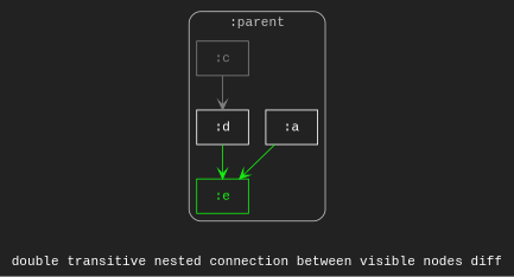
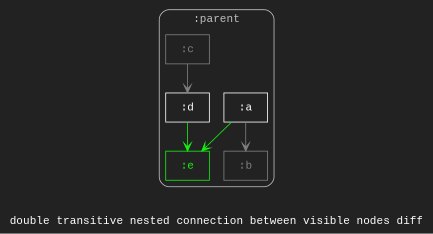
  digraph {
    bgcolor="#222222"
    fontcolor="#ffffff"
    fontname="Courier New"
    label="double transitive nested connection between visible nodes diff"
    node [color="#ffffff" fontcolor="#ffffff" fontname="Courier New" shape=rectangle]
    edge [arrowhead=vee color="#7f7f7f"]
    n1 [label=":a"]
+   n2 [color="#7f7f7f" fontcolor="#7f7f7f" label=":b"]
    n3 [color="#7f7f7f" fontcolor="#7f7f7f" label=":c"]
    n4 [label=":d"]
    n5 [color="#15ef10" fontcolor="#15ef10" label=":e"]
    subgraph cluster_1 {
      color="#bfbfbf"
      fontcolor="#bfbfbf"
      label=":parent"
      style=rounded
      n1
+     n2
      n3
      n4
      n5
    }
+   n1 -> n2
    n1 -> n5 [color="#15ef10"]
    n3 -> n4
    n4 -> n5 [color="#15ef10"]
  }
